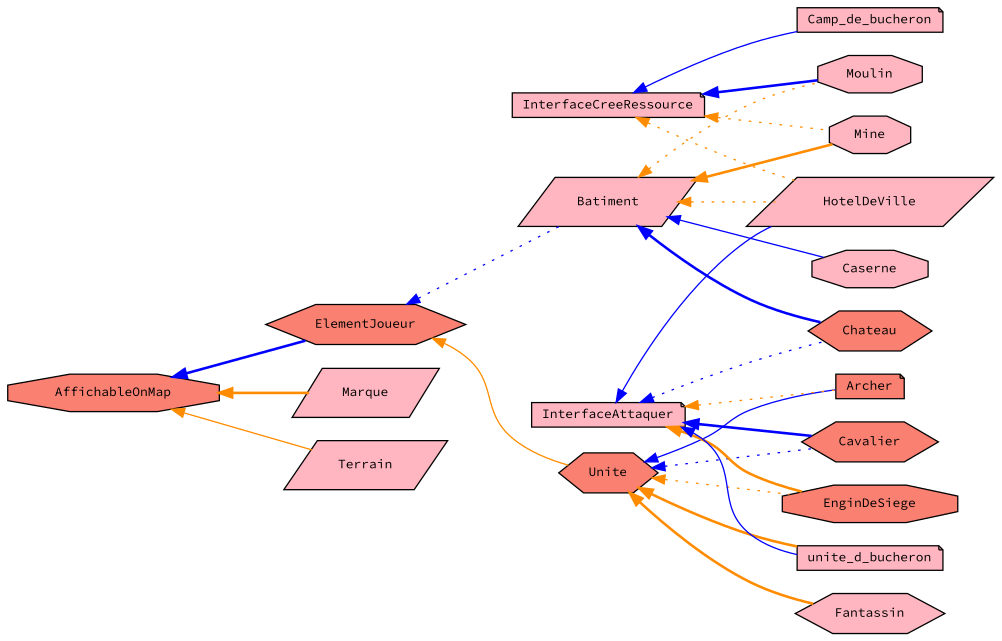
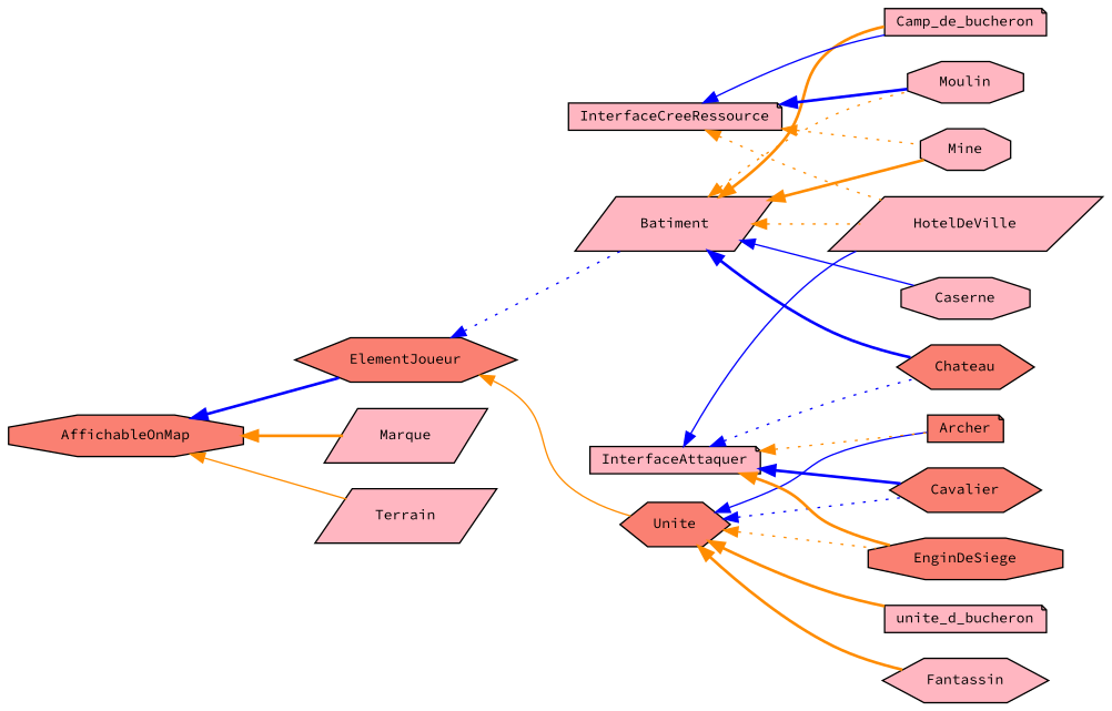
  digraph {
    fontname="Source Code Pro"
    rankdir=LR
    node [color=black fillcolor=lightpink fontname="Source Code Pro" fontsize=10 shape=octagon style=filled]
    edge [color=darkorange dir=back fontname="Source Code Pro" fontsize=10 labelfontname=Helvetica labelfontsize=10 style=bold]
    n1 [fillcolor=salmon height=0.2 label=AffichableOnMap width=0.4]
    n2 [fillcolor=salmon height=0.2 label=ElementJoueur shape=hexagon width=0.4]
    n3 [height=0.2 label=Marque shape=parallelogram width=0.4]
    n4 [height=0.2 label=Terrain shape=parallelogram width=0.4]
    n5 [height=0.2 label=Batiment shape=parallelogram width=0.4]
    n6 [fillcolor=salmon height=0.2 label=Unite shape=hexagon width=0.4]
    n7 [height=0.2 label=Camp_de_bucheron shape=note width=0.4]
    n8 [height=0.2 label=Caserne width=0.4]
    n9 [fillcolor=salmon height=0.2 label=Chateau shape=hexagon width=0.4]
    n10 [height=0.2 label=HotelDeVille shape=parallelogram width=0.4]
    n11 [height=0.2 label=Mine width=0.4]
    n12 [height=0.2 label=Moulin width=0.4]
    n13 [fillcolor=salmon height=0.2 label=Archer shape=note width=0.4]
    n14 [fillcolor=salmon height=0.2 label=Cavalier shape=hexagon width=0.4]
    n15 [fillcolor=salmon height=0.2 label=EnginDeSiege width=0.4]
    n16 [height=0.2 label=Fantassin shape=hexagon width=0.4]
    n17 [height=0.2 label=unite_d_bucheron shape=note width=0.4]
    n18 [height=0.2 label=InterfaceAttaquer shape=note width=0.4]
    n19 [height=0.2 label=InterfaceCreeRessource shape=note width=0.4]
    n1 -> n2 [color=blue]
    n1 -> n3
    n1 -> n4 [style=solid]
    n2 -> n5 [color=blue style=dotted]
    n2 -> n6 [style=solid]
+   n5 -> n7
    n5 -> n8 [color=blue style=solid]
    n5 -> n9 [color=blue]
    n5 -> n10 [style=dotted]
    n5 -> n11
    n5 -> n12 [style=dotted]
    n6 -> n13 [color=blue style=solid]
    n6 -> n14 [color=blue style=dotted]
    n6 -> n15 [style=dotted]
    n6 -> n16
    n6 -> n17
    n18 -> n9 [color=blue style=dotted]
    n18 -> n10 [color=blue style=solid]
    n18 -> n13 [style=dotted]
    n18 -> n14 [color=blue]
    n18 -> n15
-   n18 -> n17 [color=blue style=solid]
    n19 -> n7 [color=blue style=solid]
    n19 -> n10 [style=dotted]
    n19 -> n11 [style=dotted]
    n19 -> n12 [color=blue]
  }
